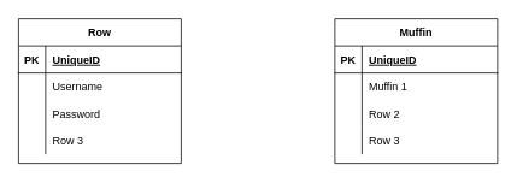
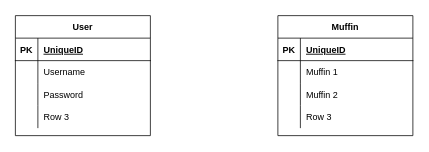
  <mxCell id="0" />
  <mxCell id="1" parent="0" />
- <mxCell id="2" value="Row" style="shape=table;startSize=30;container=1;collapsible=1;childLayout=tableLayout;fixedRows=1;rowLines=0;fontStyle=1;align=center;resizeLast=1;" vertex="1" parent="1"><mxGeometry x="20" y="20" width="180" height="160" as="geometry" /></mxCell>
+ <mxCell id="2" value="User" style="shape=table;startSize=30;container=1;collapsible=1;childLayout=tableLayout;fixedRows=1;rowLines=0;fontStyle=1;align=center;resizeLast=1;" vertex="1" parent="1"><mxGeometry x="20" y="20" width="180" height="160" as="geometry" /></mxCell>
  <mxCell id="3" value="" style="shape=tableRow;horizontal=0;startSize=0;swimlaneHead=0;swimlaneBody=0;fillColor=none;collapsible=0;dropTarget=0;points=[[0,0.5],[1,0.5]];portConstraint=eastwest;top=0;left=0;right=0;bottom=1;" vertex="1" parent="2"><mxGeometry y="30" width="180" height="30" as="geometry" /></mxCell>
  <mxCell id="4" value="PK" style="shape=partialRectangle;connectable=0;fillColor=none;top=0;left=0;bottom=0;right=0;fontStyle=1;overflow=hidden;" vertex="1" parent="3"><mxGeometry width="30" height="30" as="geometry"><mxRectangle width="30" height="30" as="alternateBounds" /></mxGeometry></mxCell>
  <mxCell id="5" value="UniqueID" style="shape=partialRectangle;connectable=0;fillColor=none;top=0;left=0;bottom=0;right=0;align=left;spacingLeft=6;fontStyle=5;overflow=hidden;" vertex="1" parent="3"><mxGeometry x="30" width="150" height="30" as="geometry"><mxRectangle width="150" height="30" as="alternateBounds" /></mxGeometry></mxCell>
  <mxCell id="6" value="" style="shape=tableRow;horizontal=0;startSize=0;swimlaneHead=0;swimlaneBody=0;fillColor=none;collapsible=0;dropTarget=0;points=[[0,0.5],[1,0.5]];portConstraint=eastwest;top=0;left=0;right=0;bottom=0;" vertex="1" parent="2"><mxGeometry y="60" width="180" height="30" as="geometry" /></mxCell>
  <mxCell id="7" value="" style="shape=partialRectangle;connectable=0;fillColor=none;top=0;left=0;bottom=0;right=0;editable=1;overflow=hidden;" vertex="1" parent="6"><mxGeometry width="30" height="30" as="geometry"><mxRectangle width="30" height="30" as="alternateBounds" /></mxGeometry></mxCell>
  <mxCell id="8" value="Username" style="shape=partialRectangle;connectable=0;fillColor=none;top=0;left=0;bottom=0;right=0;align=left;spacingLeft=6;overflow=hidden;" vertex="1" parent="6"><mxGeometry x="30" width="150" height="30" as="geometry"><mxRectangle width="150" height="30" as="alternateBounds" /></mxGeometry></mxCell>
  <mxCell id="9" value="" style="shape=tableRow;horizontal=0;startSize=0;swimlaneHead=0;swimlaneBody=0;fillColor=none;collapsible=0;dropTarget=0;points=[[0,0.5],[1,0.5]];portConstraint=eastwest;top=0;left=0;right=0;bottom=0;" vertex="1" parent="2"><mxGeometry y="90" width="180" height="30" as="geometry" /></mxCell>
  <mxCell id="10" value="" style="shape=partialRectangle;connectable=0;fillColor=none;top=0;left=0;bottom=0;right=0;editable=1;overflow=hidden;" vertex="1" parent="9"><mxGeometry width="30" height="30" as="geometry"><mxRectangle width="30" height="30" as="alternateBounds" /></mxGeometry></mxCell>
  <mxCell id="11" value="Password" style="shape=partialRectangle;connectable=0;fillColor=none;top=0;left=0;bottom=0;right=0;align=left;spacingLeft=6;overflow=hidden;" vertex="1" parent="9"><mxGeometry x="30" width="150" height="30" as="geometry"><mxRectangle width="150" height="30" as="alternateBounds" /></mxGeometry></mxCell>
  <mxCell id="12" value="" style="shape=tableRow;horizontal=0;startSize=0;swimlaneHead=0;swimlaneBody=0;fillColor=none;collapsible=0;dropTarget=0;points=[[0,0.5],[1,0.5]];portConstraint=eastwest;top=0;left=0;right=0;bottom=0;" vertex="1" parent="2"><mxGeometry y="120" width="180" height="30" as="geometry" /></mxCell>
  <mxCell id="13" value="" style="shape=partialRectangle;connectable=0;fillColor=none;top=0;left=0;bottom=0;right=0;editable=1;overflow=hidden;" vertex="1" parent="12"><mxGeometry width="30" height="30" as="geometry"><mxRectangle width="30" height="30" as="alternateBounds" /></mxGeometry></mxCell>
  <mxCell id="14" value="Row 3" style="shape=partialRectangle;connectable=0;fillColor=none;top=0;left=0;bottom=0;right=0;align=left;spacingLeft=6;overflow=hidden;" vertex="1" parent="12"><mxGeometry x="30" width="150" height="30" as="geometry"><mxRectangle width="150" height="30" as="alternateBounds" /></mxGeometry></mxCell>
  <mxCell id="15" value="Muffin" style="shape=table;startSize=30;container=1;collapsible=1;childLayout=tableLayout;fixedRows=1;rowLines=0;fontStyle=1;align=center;resizeLast=1;" vertex="1" parent="1"><mxGeometry x="370" y="20" width="180" height="160" as="geometry" /></mxCell>
  <mxCell id="16" value="" style="shape=tableRow;horizontal=0;startSize=0;swimlaneHead=0;swimlaneBody=0;fillColor=none;collapsible=0;dropTarget=0;points=[[0,0.5],[1,0.5]];portConstraint=eastwest;top=0;left=0;right=0;bottom=1;" vertex="1" parent="15"><mxGeometry y="30" width="180" height="30" as="geometry" /></mxCell>
  <mxCell id="17" value="PK" style="shape=partialRectangle;connectable=0;fillColor=none;top=0;left=0;bottom=0;right=0;fontStyle=1;overflow=hidden;" vertex="1" parent="16"><mxGeometry width="30" height="30" as="geometry"><mxRectangle width="30" height="30" as="alternateBounds" /></mxGeometry></mxCell>
  <mxCell id="18" value="UniqueID" style="shape=partialRectangle;connectable=0;fillColor=none;top=0;left=0;bottom=0;right=0;align=left;spacingLeft=6;fontStyle=5;overflow=hidden;" vertex="1" parent="16"><mxGeometry x="30" width="150" height="30" as="geometry"><mxRectangle width="150" height="30" as="alternateBounds" /></mxGeometry></mxCell>
  <mxCell id="19" value="" style="shape=tableRow;horizontal=0;startSize=0;swimlaneHead=0;swimlaneBody=0;fillColor=none;collapsible=0;dropTarget=0;points=[[0,0.5],[1,0.5]];portConstraint=eastwest;top=0;left=0;right=0;bottom=0;" vertex="1" parent="15"><mxGeometry y="60" width="180" height="30" as="geometry" /></mxCell>
  <mxCell id="20" value="" style="shape=partialRectangle;connectable=0;fillColor=none;top=0;left=0;bottom=0;right=0;editable=1;overflow=hidden;" vertex="1" parent="19"><mxGeometry width="30" height="30" as="geometry"><mxRectangle width="30" height="30" as="alternateBounds" /></mxGeometry></mxCell>
  <mxCell id="21" value="Muffin 1" style="shape=partialRectangle;connectable=0;fillColor=none;top=0;left=0;bottom=0;right=0;align=left;spacingLeft=6;overflow=hidden;" vertex="1" parent="19"><mxGeometry x="30" width="150" height="30" as="geometry"><mxRectangle width="150" height="30" as="alternateBounds" /></mxGeometry></mxCell>
  <mxCell id="22" value="" style="shape=tableRow;horizontal=0;startSize=0;swimlaneHead=0;swimlaneBody=0;fillColor=none;collapsible=0;dropTarget=0;points=[[0,0.5],[1,0.5]];portConstraint=eastwest;top=0;left=0;right=0;bottom=0;" vertex="1" parent="15"><mxGeometry y="90" width="180" height="30" as="geometry" /></mxCell>
  <mxCell id="23" value="" style="shape=partialRectangle;connectable=0;fillColor=none;top=0;left=0;bottom=0;right=0;editable=1;overflow=hidden;" vertex="1" parent="22"><mxGeometry width="30" height="30" as="geometry"><mxRectangle width="30" height="30" as="alternateBounds" /></mxGeometry></mxCell>
- <mxCell id="24" value="Row 2" style="shape=partialRectangle;connectable=0;fillColor=none;top=0;left=0;bottom=0;right=0;align=left;spacingLeft=6;overflow=hidden;" vertex="1" parent="22"><mxGeometry x="30" width="150" height="30" as="geometry"><mxRectangle width="150" height="30" as="alternateBounds" /></mxGeometry></mxCell>
+ <mxCell id="24" value="Muffin 2" style="shape=partialRectangle;connectable=0;fillColor=none;top=0;left=0;bottom=0;right=0;align=left;spacingLeft=6;overflow=hidden;" vertex="1" parent="22"><mxGeometry x="30" width="150" height="30" as="geometry"><mxRectangle width="150" height="30" as="alternateBounds" /></mxGeometry></mxCell>
  <mxCell id="25" value="" style="shape=tableRow;horizontal=0;startSize=0;swimlaneHead=0;swimlaneBody=0;fillColor=none;collapsible=0;dropTarget=0;points=[[0,0.5],[1,0.5]];portConstraint=eastwest;top=0;left=0;right=0;bottom=0;" vertex="1" parent="15"><mxGeometry y="120" width="180" height="30" as="geometry" /></mxCell>
  <mxCell id="26" value="" style="shape=partialRectangle;connectable=0;fillColor=none;top=0;left=0;bottom=0;right=0;editable=1;overflow=hidden;" vertex="1" parent="25"><mxGeometry width="30" height="30" as="geometry"><mxRectangle width="30" height="30" as="alternateBounds" /></mxGeometry></mxCell>
  <mxCell id="27" value="Row 3" style="shape=partialRectangle;connectable=0;fillColor=none;top=0;left=0;bottom=0;right=0;align=left;spacingLeft=6;overflow=hidden;" vertex="1" parent="25"><mxGeometry x="30" width="150" height="30" as="geometry"><mxRectangle width="150" height="30" as="alternateBounds" /></mxGeometry></mxCell>
